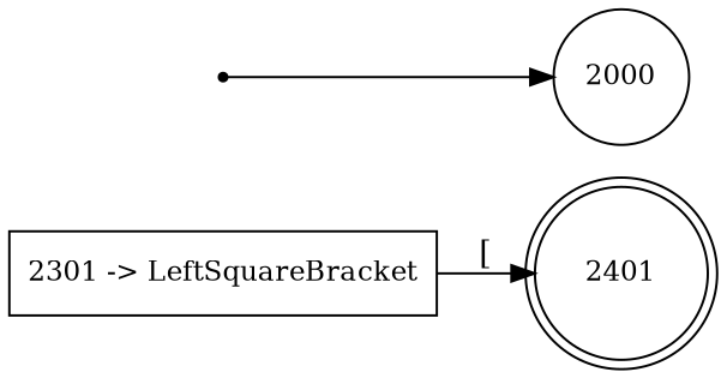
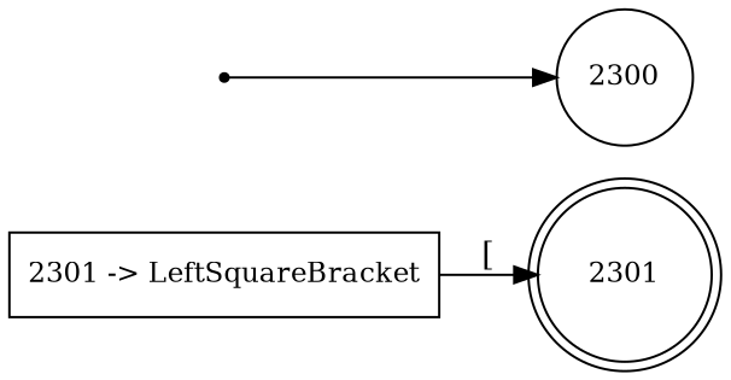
  digraph {
    rankdir=LR
    node [fontsize=12 color=black]
    n1 [label="2301 -> LeftSquareBracket" shape=rectangle color=""]
-   n2 [label=2401 shape=doublecircle]
-   n3 [label=2000 shape=circle]
+   n2 [label=2301 shape=doublecircle]
+   n3 [label=2300 shape=circle]
    n4 [label=2301 shape=point]
    n1 -> n2 [label="["]
    n4 -> n3
  }
